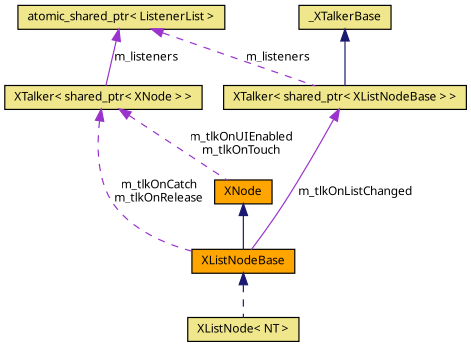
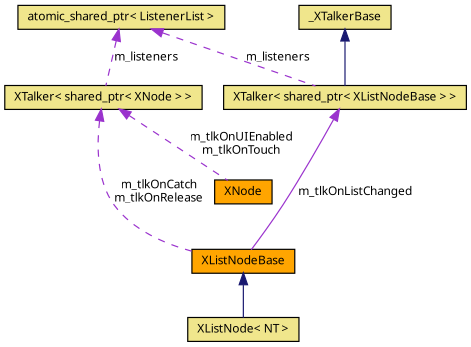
  digraph {
    node [color=black fillcolor=khaki fontname="FreeSans.ttf" fontsize=10 shape=record style=filled]
    edge [color=darkorchid3 dir=back fontname="FreeSans.ttf" fontsize=10 labelfontname="FreeSans.ttf" labelfontsize=10 style=solid]
    n1 [fontcolor=black height=0.2 label="XListNode\< NT \>" width=0.4]
    n2 [fillcolor=orange height=0.2 label=XListNodeBase width=0.4]
    n3 [fillcolor=orange height=0.2 label=XNode width=0.4]
    n4 [height=0.2 label="XTalker\< shared_ptr\< XNode \> \>" width=0.4]
    n5 [height=0.2 label=_XTalkerBase width=0.4]
    n6 [height=0.2 label="XTalker\< shared_ptr\< XListNodeBase \> \>" width=0.4]
    n7 [height=0.2 label="atomic_shared_ptr\< ListenerList \>" width=0.4]
-   n2 -> n1 [color=midnightblue style=dashed]
-   n3 -> n2 [color=midnightblue]
+   n2 -> n1 [color=midnightblue]
    n4 -> n2 [label="m_tlkOnCatch\nm_tlkOnRelease" style=dashed]
    n4 -> n3 [label="m_tlkOnUIEnabled\nm_tlkOnTouch" style=dashed]
    n5 -> n6 [color=midnightblue]
    n6 -> n2 [label=m_tlkOnListChanged]
-   n7 -> n4 [label=m_listeners]
+   n7 -> n4 [label=m_listeners style=dashed]
    n7 -> n6 [label=m_listeners style=dashed]
  }
